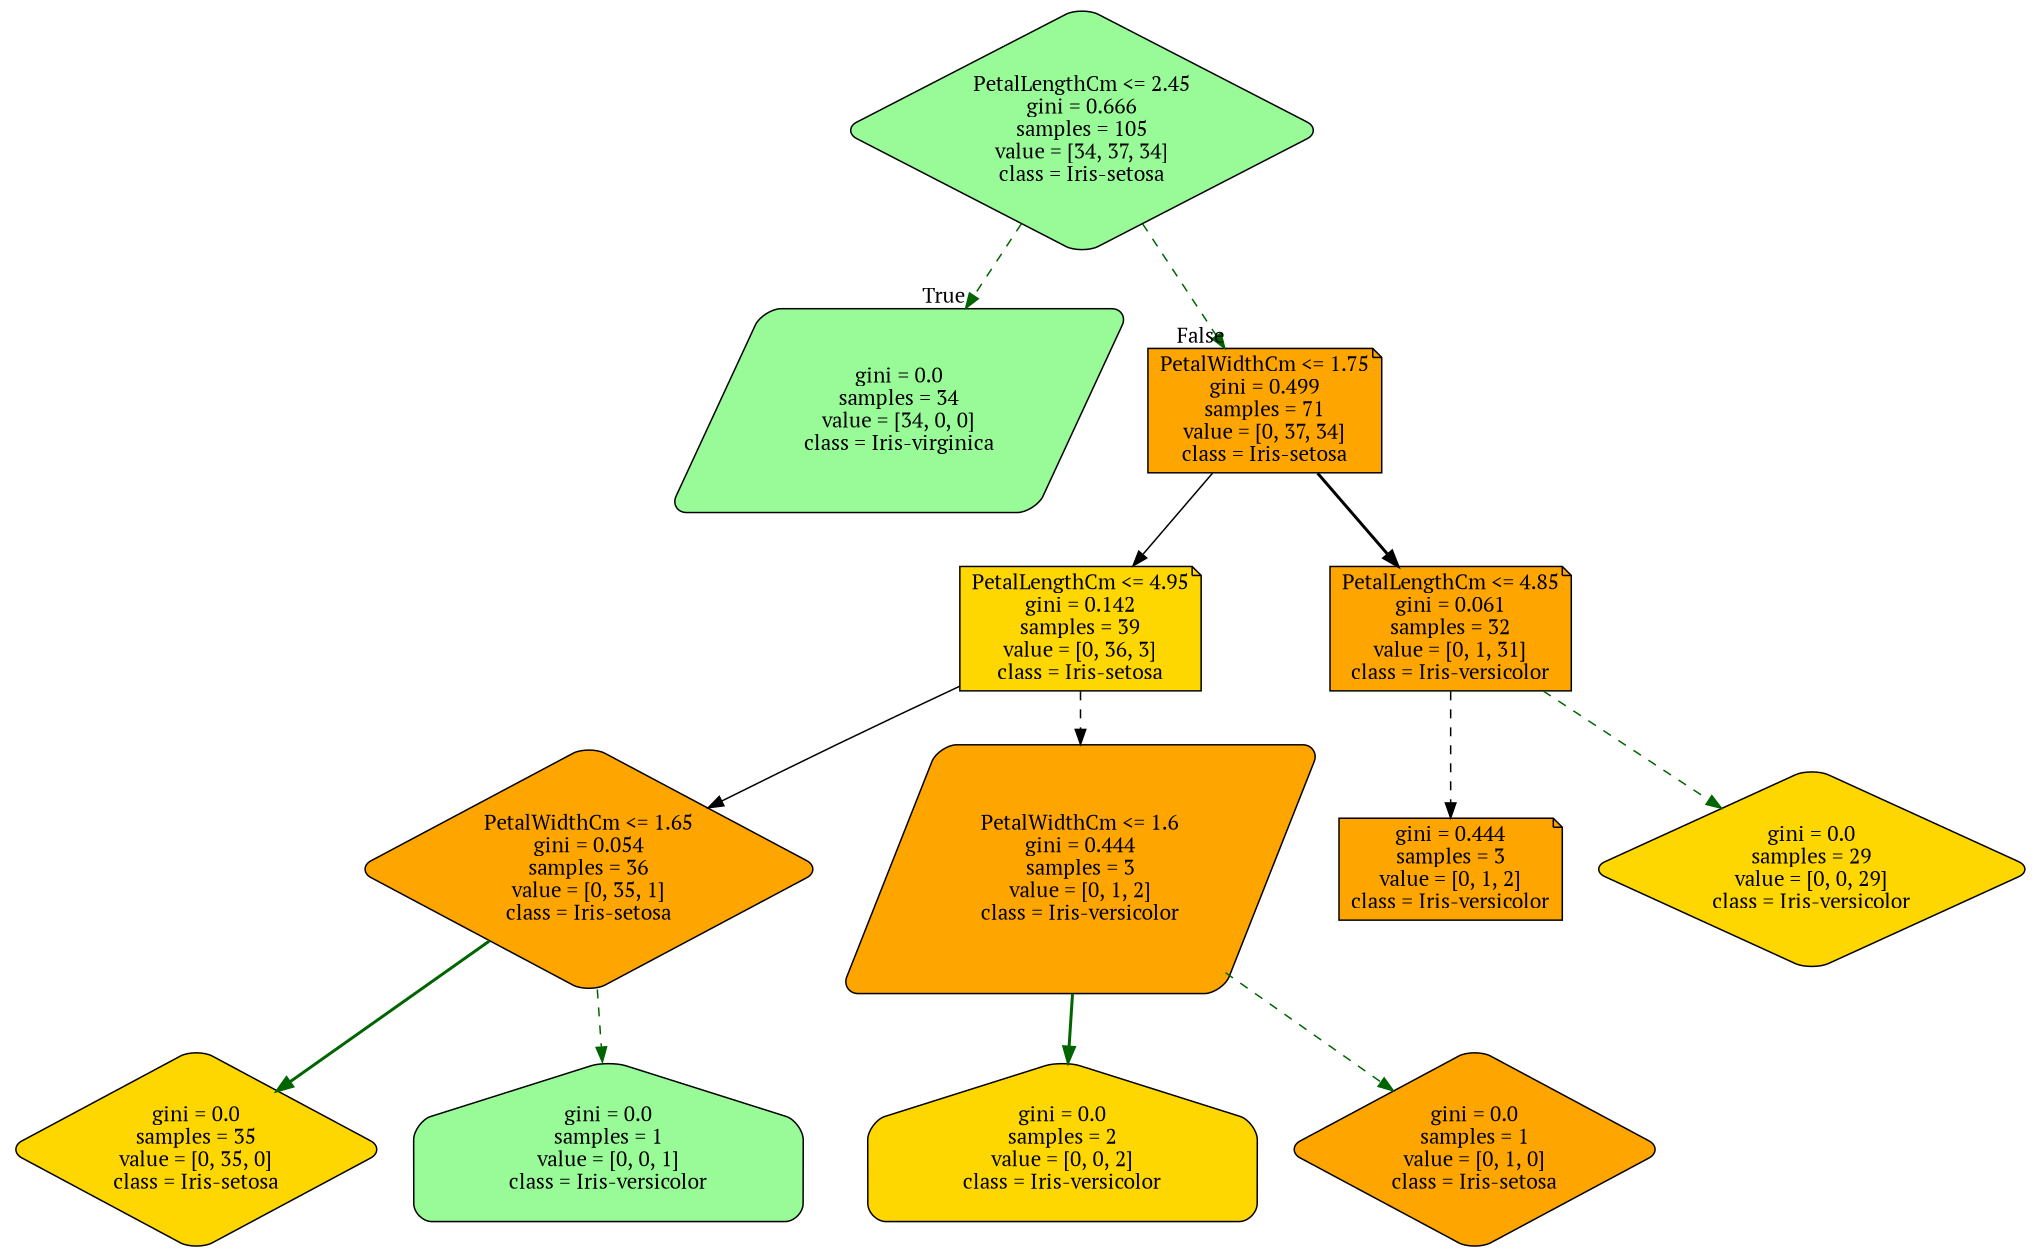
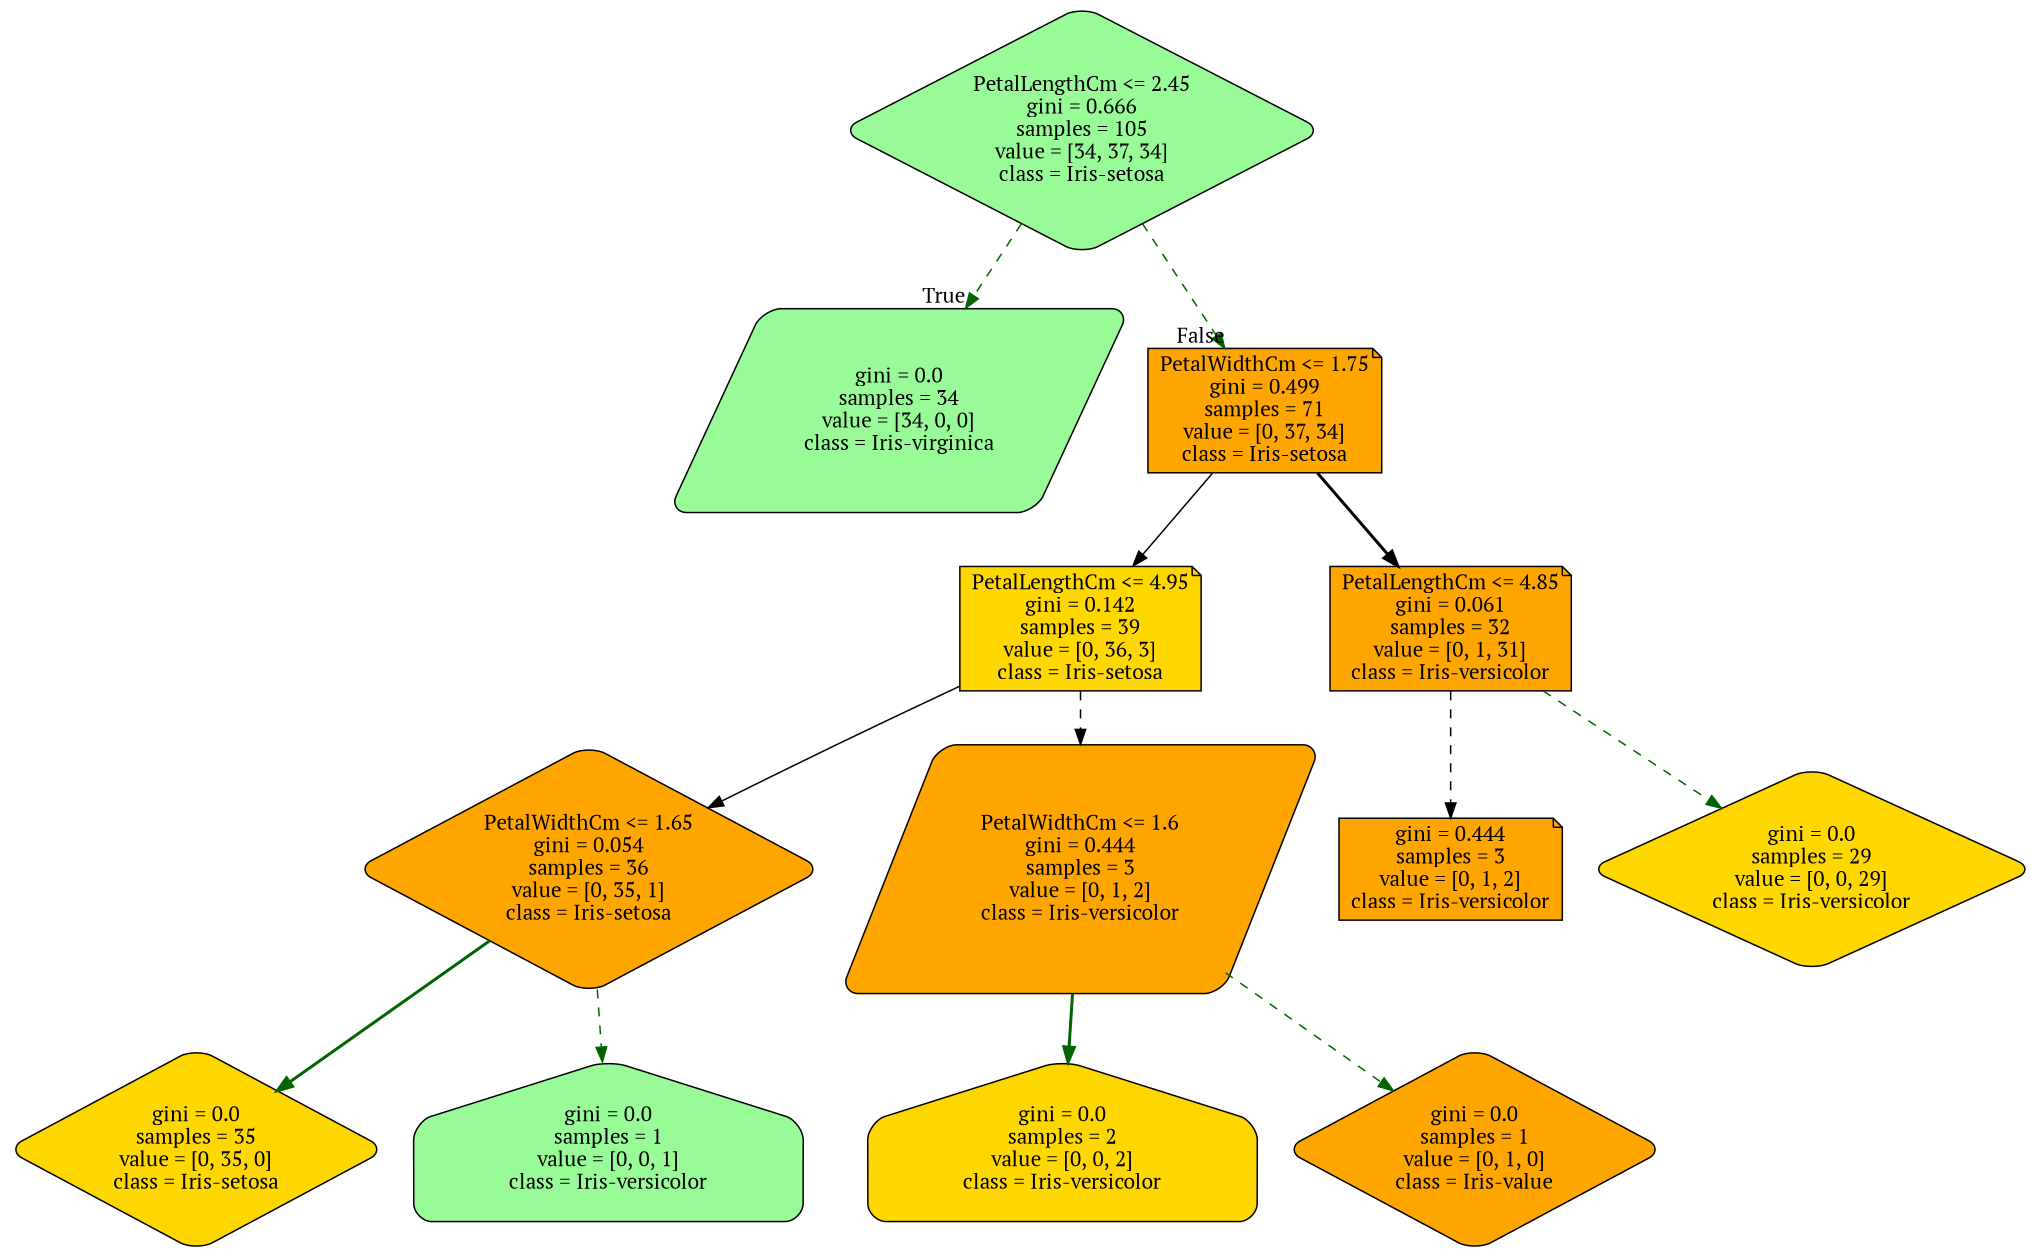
  digraph {
    fontname="PT Serif"
    node [color=black fillcolor=orange fontname="PT Serif" shape=diamond style="filled, rounded"]
    edge [fontname="PT Serif" color=darkgreen style=dashed]
    n1 [fillcolor=palegreen label="PetalLengthCm <= 2.45\ngini = 0.666\nsamples = 105\nvalue = [34, 37, 34]\nclass = Iris-setosa"]
    n2 [fillcolor=palegreen label="gini = 0.0\nsamples = 34\nvalue = [34, 0, 0]\nclass = Iris-virginica" shape=parallelogram]
    n3 [label="PetalWidthCm <= 1.75\ngini = 0.499\nsamples = 71\nvalue = [0, 37, 34]\nclass = Iris-setosa" shape=note]
    n4 [fillcolor=gold label="PetalLengthCm <= 4.95\ngini = 0.142\nsamples = 39\nvalue = [0, 36, 3]\nclass = Iris-setosa" shape=note]
    n5 [label="PetalLengthCm <= 4.85\ngini = 0.061\nsamples = 32\nvalue = [0, 1, 31]\nclass = Iris-versicolor" shape=note]
    n6 [label="PetalWidthCm <= 1.65\ngini = 0.054\nsamples = 36\nvalue = [0, 35, 1]\nclass = Iris-setosa"]
    n7 [label="PetalWidthCm <= 1.6\ngini = 0.444\nsamples = 3\nvalue = [0, 1, 2]\nclass = Iris-versicolor" shape=parallelogram]
    n8 [fillcolor=gold label="gini = 0.0\nsamples = 35\nvalue = [0, 35, 0]\nclass = Iris-setosa"]
    n9 [fillcolor=palegreen label="gini = 0.0\nsamples = 1\nvalue = [0, 0, 1]\nclass = Iris-versicolor" shape=house]
    n10 [fillcolor=gold label="gini = 0.0\nsamples = 2\nvalue = [0, 0, 2]\nclass = Iris-versicolor" shape=house]
-   n11 [label="gini = 0.0\nsamples = 1\nvalue = [0, 1, 0]\nclass = Iris-setosa"]
+   n11 [label="gini = 0.0\nsamples = 1\nvalue = [0, 1, 0]\nclass = Iris-value"]
    n12 [label="gini = 0.444\nsamples = 3\nvalue = [0, 1, 2]\nclass = Iris-versicolor" shape=note]
    n13 [fillcolor=gold label="gini = 0.0\nsamples = 29\nvalue = [0, 0, 29]\nclass = Iris-versicolor"]
    n1 -> n2 [headlabel=True labelangle=45 labeldistance=2.5]
    n1 -> n3 [headlabel=False labelangle=-45 labeldistance=2.5]
    n3 -> n4 [color=black style=solid]
    n3 -> n5 [color=black style=bold]
    n4 -> n6 [color=black style=solid]
    n4 -> n7 [color=black]
    n5 -> n12 [color=black]
    n5 -> n13
    n6 -> n8 [style=bold]
    n6 -> n9
    n7 -> n10 [style=bold]
    n7 -> n11
  }
